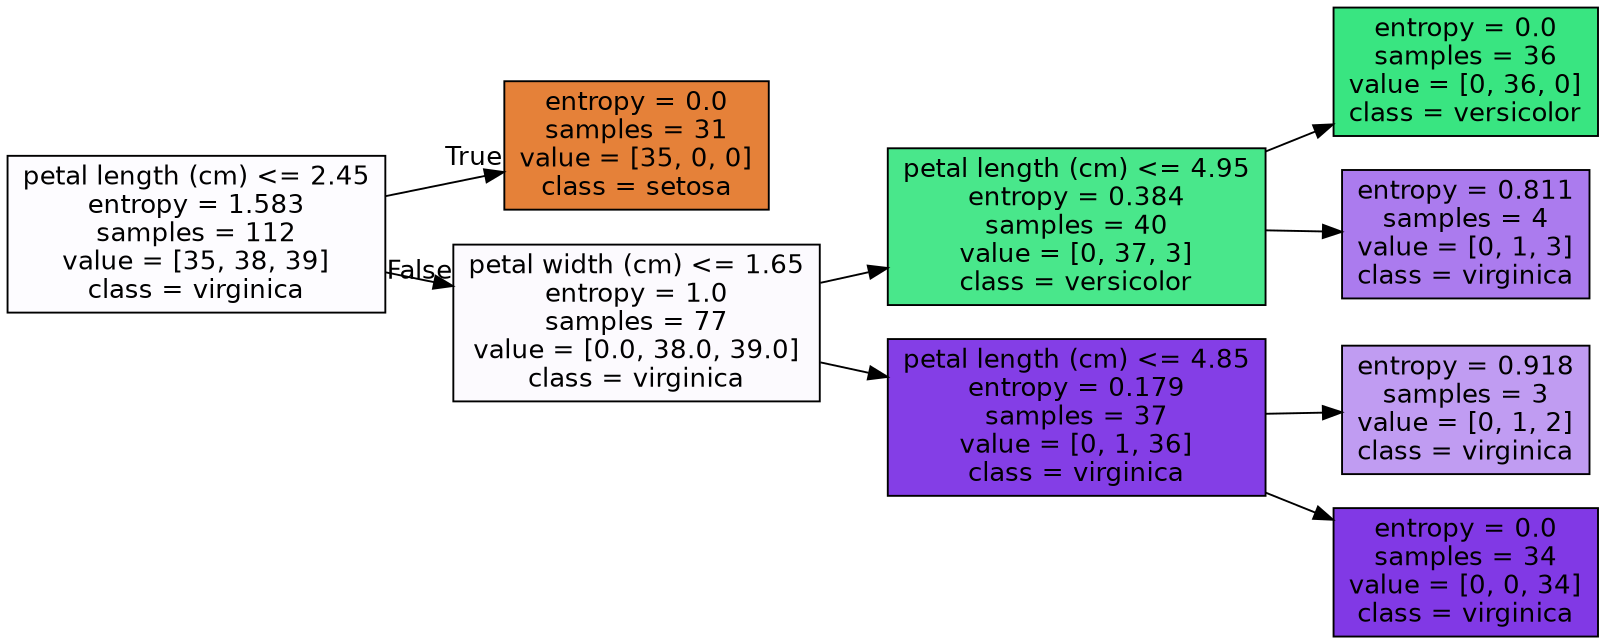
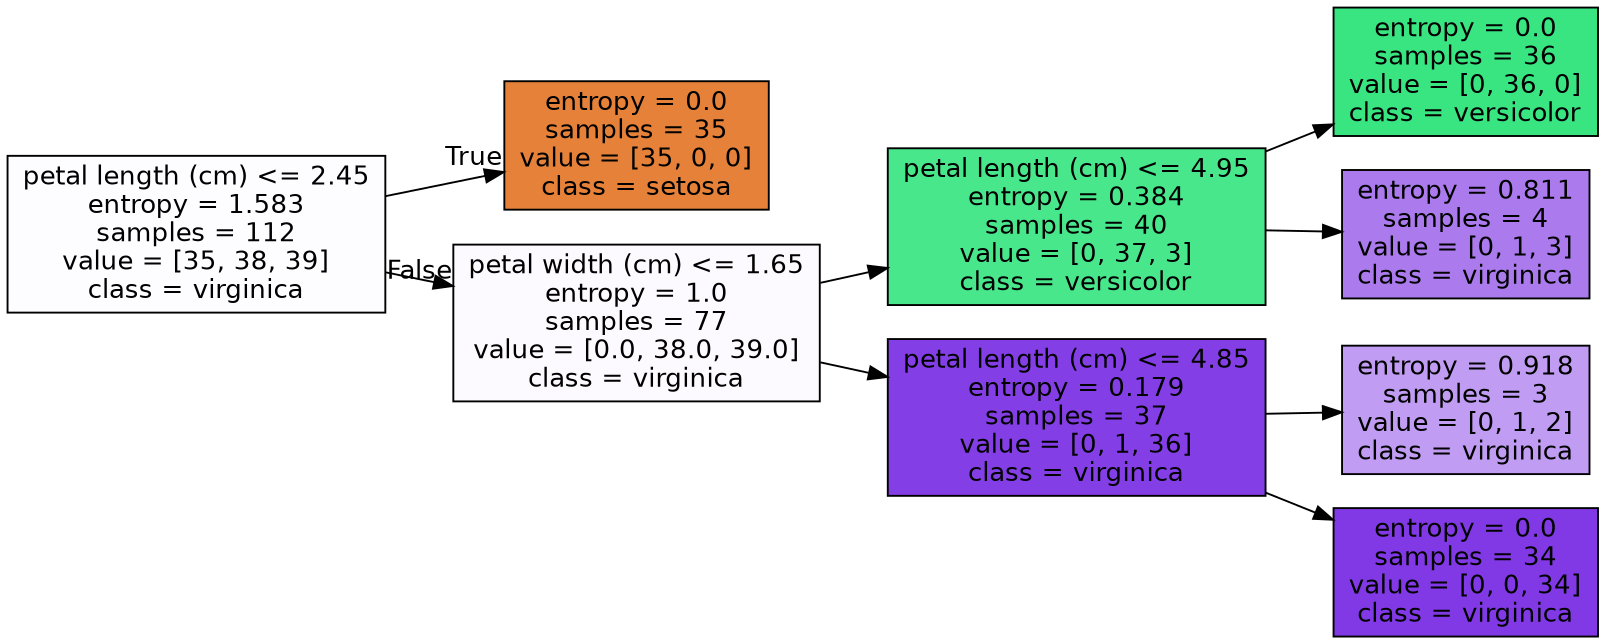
  digraph {
    rankdir=LR
    node [color=black fontname=helvetica shape=box style=filled]
    edge [fontname=helvetica]
    n1 [fillcolor="#fdfcff" label="petal length (cm) <= 2.45\nentropy = 1.583\nsamples = 112\nvalue = [35, 38, 39]\nclass = virginica"]
-   n2 [fillcolor="#e58139" label="entropy = 0.0\nsamples = 31\nvalue = [35, 0, 0]\nclass = setosa"]
+   n2 [fillcolor="#e58139" label="entropy = 0.0\nsamples = 35\nvalue = [35, 0, 0]\nclass = setosa"]
    n3 [fillcolor="#fcfafe" label="petal width (cm) <= 1.65\nentropy = 1.0\nsamples = 77\nvalue = [0.0, 38.0, 39.0]\nclass = virginica"]
    n4 [fillcolor="#49e78b" label="petal length (cm) <= 4.95\nentropy = 0.384\nsamples = 40\nvalue = [0, 37, 3]\nclass = versicolor"]
    n5 [fillcolor="#843ee6" label="petal length (cm) <= 4.85\nentropy = 0.179\nsamples = 37\nvalue = [0, 1, 36]\nclass = virginica"]
    n6 [fillcolor="#39e581" label="entropy = 0.0\nsamples = 36\nvalue = [0, 36, 0]\nclass = versicolor"]
    n7 [fillcolor="#ab7bee" label="entropy = 0.811\nsamples = 4\nvalue = [0, 1, 3]\nclass = virginica"]
    n8 [fillcolor="#c09cf2" label="entropy = 0.918\nsamples = 3\nvalue = [0, 1, 2]\nclass = virginica"]
    n9 [fillcolor="#8139e5" label="entropy = 0.0\nsamples = 34\nvalue = [0, 0, 34]\nclass = virginica"]
    n1 -> n2 [headlabel=True labelangle=45 labeldistance=2.5]
    n1 -> n3 [headlabel=False labelangle=-45 labeldistance=2.5]
    n3 -> n4
    n3 -> n5
    n4 -> n6
    n4 -> n7
    n5 -> n8
    n5 -> n9
  }
